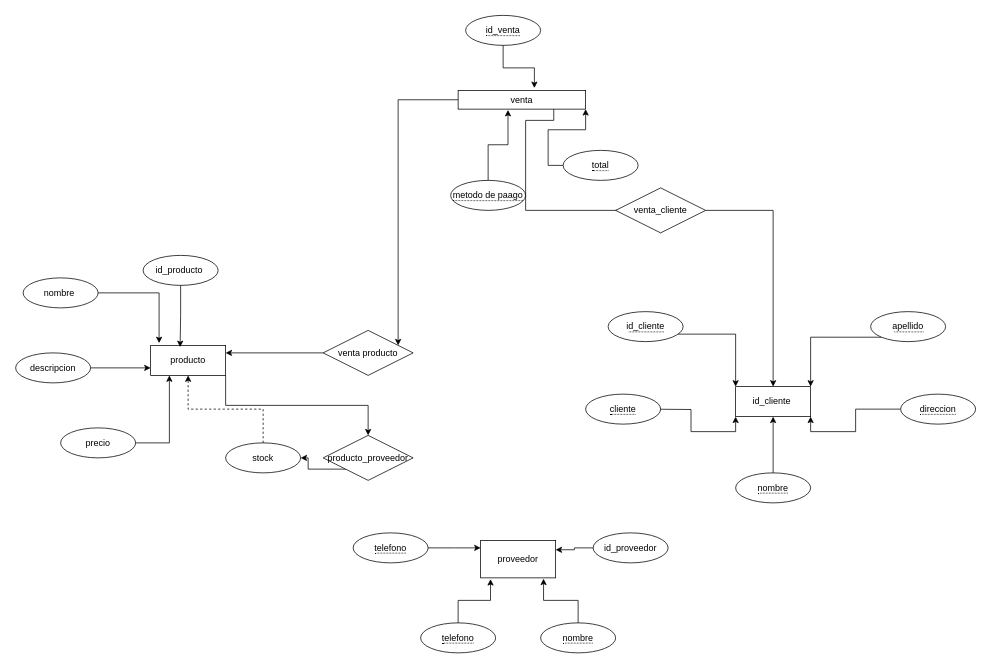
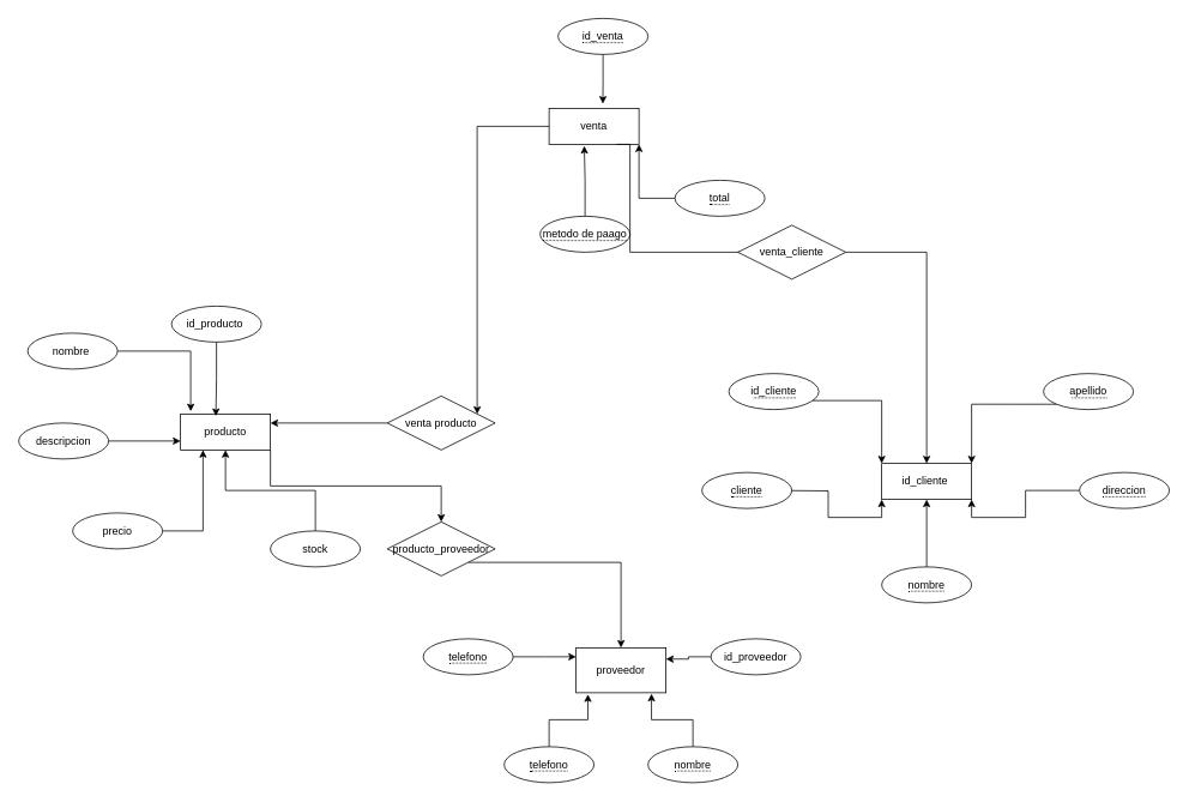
  <mxCell id="0" />
  <mxCell id="1" parent="0" />
  <mxCell id="2" value="&lt;font style=&quot;vertical-align: inherit;&quot;&gt;&lt;font style=&quot;vertical-align: inherit;&quot;&gt;proveedor&lt;/font&gt;&lt;/font&gt;" style="whiteSpace=wrap;html=1;align=center;" vertex="1" parent="1"><mxGeometry x="640" y="720" width="100" height="50" as="geometry" /></mxCell>
- <mxCell id="3" style="edgeStyle=orthogonalEdgeStyle;rounded=0;orthogonalLoop=1;jettySize=auto;html=1;exitX=1;exitY=1;exitDx=0;exitDy=0;" edge="1" parent="1" source="45" target="10"><mxGeometry relative="1" as="geometry" /></mxCell>
+ <mxCell id="3" style="edgeStyle=orthogonalEdgeStyle;rounded=0;orthogonalLoop=1;jettySize=auto;html=1;exitX=1;exitY=1;exitDx=0;exitDy=0;entryX=0.5;entryY=0;entryDx=0;entryDy=0;" edge="1" parent="1" source="45" target="2"><mxGeometry relative="1" as="geometry" /></mxCell>
  <mxCell id="4" value="&lt;font style=&quot;vertical-align: inherit;&quot;&gt;&lt;font style=&quot;vertical-align: inherit;&quot;&gt;producto&lt;/font&gt;&lt;/font&gt;" style="whiteSpace=wrap;html=1;align=center;" vertex="1" parent="1"><mxGeometry x="200" y="460" width="100" height="40" as="geometry" /></mxCell>
  <mxCell id="5" style="edgeStyle=orthogonalEdgeStyle;rounded=0;orthogonalLoop=1;jettySize=auto;html=1;exitX=0;exitY=0.5;exitDx=0;exitDy=0;entryX=1;entryY=0.25;entryDx=0;entryDy=0;" edge="1" parent="1" source="43" target="4"><mxGeometry relative="1" as="geometry" /></mxCell>
- <mxCell id="6" value="&lt;font style=&quot;vertical-align: inherit;&quot;&gt;&lt;font style=&quot;vertical-align: inherit;&quot;&gt;venta&lt;/font&gt;&lt;/font&gt;" style="whiteSpace=wrap;html=1;align=center;" vertex="1" parent="1"><mxGeometry x="610" y="120" width="170" height="25" as="geometry" /></mxCell>
+ <mxCell id="6" value="&lt;font style=&quot;vertical-align: inherit;&quot;&gt;&lt;font style=&quot;vertical-align: inherit;&quot;&gt;venta&lt;/font&gt;&lt;/font&gt;" style="whiteSpace=wrap;html=1;align=center;" vertex="1" parent="1"><mxGeometry x="610" y="120" width="100" height="40" as="geometry" /></mxCell>
  <mxCell id="7" value="&lt;font style=&quot;vertical-align: inherit;&quot;&gt;&lt;font style=&quot;vertical-align: inherit;&quot;&gt;&lt;font style=&quot;vertical-align: inherit;&quot;&gt;&lt;font style=&quot;vertical-align: inherit;&quot;&gt;id_cliente&amp;nbsp;&lt;/font&gt;&lt;/font&gt;&lt;/font&gt;&lt;/font&gt;" style="whiteSpace=wrap;html=1;align=center;" vertex="1" parent="1"><mxGeometry x="980" y="515" width="100" height="40" as="geometry" /></mxCell>
  <mxCell id="8" value="&lt;font style=&quot;vertical-align: inherit;&quot;&gt;&lt;font style=&quot;vertical-align: inherit;&quot;&gt;id_producto&amp;nbsp;&lt;/font&gt;&lt;/font&gt;" style="ellipse;whiteSpace=wrap;html=1;align=center;" vertex="1" parent="1"><mxGeometry x="190" y="340" width="100" height="40" as="geometry" /></mxCell>
- <mxCell id="9" style="edgeStyle=orthogonalEdgeStyle;rounded=0;orthogonalLoop=1;jettySize=auto;html=1;entryX=0.5;entryY=1;entryDx=0;entryDy=0;dashed=1;" edge="1" parent="1" source="10" target="4"><mxGeometry relative="1" as="geometry" /></mxCell>
+ <mxCell id="9" style="edgeStyle=orthogonalEdgeStyle;rounded=0;orthogonalLoop=1;jettySize=auto;html=1;entryX=0.5;entryY=1;entryDx=0;entryDy=0;" edge="1" parent="1" source="10" target="4"><mxGeometry relative="1" as="geometry" /></mxCell>
  <mxCell id="10" value="&lt;font style=&quot;vertical-align: inherit;&quot;&gt;&lt;font style=&quot;vertical-align: inherit;&quot;&gt;stock&lt;/font&gt;&lt;/font&gt;" style="ellipse;whiteSpace=wrap;html=1;align=center;" vertex="1" parent="1"><mxGeometry x="300" y="590" width="100" height="40" as="geometry" /></mxCell>
  <mxCell id="11" style="edgeStyle=orthogonalEdgeStyle;rounded=0;orthogonalLoop=1;jettySize=auto;html=1;entryX=0.25;entryY=1;entryDx=0;entryDy=0;" edge="1" parent="1" source="12" target="4"><mxGeometry relative="1" as="geometry" /></mxCell>
  <mxCell id="12" value="&lt;font style=&quot;vertical-align: inherit;&quot;&gt;&lt;font style=&quot;vertical-align: inherit;&quot;&gt;precio&lt;/font&gt;&lt;/font&gt;" style="ellipse;whiteSpace=wrap;html=1;align=center;" vertex="1" parent="1"><mxGeometry x="80" y="570" width="100" height="40" as="geometry" /></mxCell>
  <mxCell id="13" style="edgeStyle=orthogonalEdgeStyle;rounded=0;orthogonalLoop=1;jettySize=auto;html=1;exitX=1;exitY=0.5;exitDx=0;exitDy=0;entryX=0;entryY=0.75;entryDx=0;entryDy=0;" edge="1" parent="1" source="14" target="4"><mxGeometry relative="1" as="geometry" /></mxCell>
  <mxCell id="14" value="&lt;font style=&quot;vertical-align: inherit;&quot;&gt;&lt;font style=&quot;vertical-align: inherit;&quot;&gt;descripcion&lt;/font&gt;&lt;/font&gt;" style="ellipse;whiteSpace=wrap;html=1;align=center;" vertex="1" parent="1"><mxGeometry x="20" y="470" width="100" height="40" as="geometry" /></mxCell>
  <mxCell id="15" value="&lt;font style=&quot;vertical-align: inherit;&quot;&gt;&lt;font style=&quot;vertical-align: inherit;&quot;&gt;&lt;font style=&quot;vertical-align: inherit;&quot;&gt;&lt;font style=&quot;vertical-align: inherit;&quot;&gt;nombre&amp;nbsp;&lt;/font&gt;&lt;/font&gt;&lt;/font&gt;&lt;/font&gt;" style="ellipse;whiteSpace=wrap;html=1;align=center;" vertex="1" parent="1"><mxGeometry x="30" y="370" width="100" height="40" as="geometry" /></mxCell>
  <mxCell id="16" style="edgeStyle=orthogonalEdgeStyle;rounded=0;orthogonalLoop=1;jettySize=auto;html=1;entryX=0.113;entryY=-0.075;entryDx=0;entryDy=0;entryPerimeter=0;" edge="1" parent="1" source="15" target="4"><mxGeometry relative="1" as="geometry" /></mxCell>
  <mxCell id="17" style="edgeStyle=orthogonalEdgeStyle;rounded=0;orthogonalLoop=1;jettySize=auto;html=1;entryX=0.393;entryY=0.058;entryDx=0;entryDy=0;entryPerimeter=0;" edge="1" parent="1" source="8" target="4"><mxGeometry relative="1" as="geometry" /></mxCell>
  <mxCell id="18" value="&lt;span style=&quot;border-bottom: 1px dotted&quot;&gt;&lt;font style=&quot;vertical-align: inherit;&quot;&gt;&lt;font style=&quot;vertical-align: inherit;&quot;&gt;telefono&lt;/font&gt;&lt;/font&gt;&lt;/span&gt;" style="ellipse;whiteSpace=wrap;html=1;align=center;" vertex="1" parent="1"><mxGeometry x="560" y="830" width="100" height="40" as="geometry" /></mxCell>
  <mxCell id="19" value="&lt;span style=&quot;border-bottom: 1px dotted&quot;&gt;&lt;font style=&quot;vertical-align: inherit;&quot;&gt;&lt;font style=&quot;vertical-align: inherit;&quot;&gt;&lt;font style=&quot;vertical-align: inherit;&quot;&gt;&lt;font style=&quot;vertical-align: inherit;&quot;&gt;telefono&lt;/font&gt;&lt;/font&gt;&lt;/font&gt;&lt;/font&gt;&lt;/span&gt;" style="ellipse;whiteSpace=wrap;html=1;align=center;" vertex="1" parent="1"><mxGeometry x="470" y="710" width="100" height="40" as="geometry" /></mxCell>
  <mxCell id="20" value="&lt;span style=&quot;border-bottom: 1px dotted&quot;&gt;&lt;font style=&quot;vertical-align: inherit;&quot;&gt;&lt;font style=&quot;vertical-align: inherit;&quot;&gt;nombre&lt;/font&gt;&lt;/font&gt;&lt;/span&gt;" style="ellipse;whiteSpace=wrap;html=1;align=center;" vertex="1" parent="1"><mxGeometry x="720" y="830" width="100" height="40" as="geometry" /></mxCell>
  <mxCell id="21" style="edgeStyle=orthogonalEdgeStyle;rounded=0;orthogonalLoop=1;jettySize=auto;html=1;exitX=0;exitY=0.5;exitDx=0;exitDy=0;entryX=1;entryY=0.25;entryDx=0;entryDy=0;" edge="1" parent="1" source="22" target="2"><mxGeometry relative="1" as="geometry" /></mxCell>
  <mxCell id="22" value="&lt;font style=&quot;vertical-align: inherit;&quot;&gt;&lt;font style=&quot;vertical-align: inherit;&quot;&gt;&lt;font style=&quot;vertical-align: inherit;&quot;&gt;&lt;font style=&quot;vertical-align: inherit;&quot;&gt;id_proveedor&lt;/font&gt;&lt;/font&gt;&lt;/font&gt;&lt;/font&gt;" style="ellipse;whiteSpace=wrap;html=1;align=center;" vertex="1" parent="1"><mxGeometry x="790" y="710" width="100" height="40" as="geometry" /></mxCell>
  <mxCell id="23" style="edgeStyle=orthogonalEdgeStyle;rounded=0;orthogonalLoop=1;jettySize=auto;html=1;exitX=0;exitY=0.5;exitDx=0;exitDy=0;entryX=1;entryY=1;entryDx=0;entryDy=0;" edge="1" parent="1" source="24" target="6"><mxGeometry relative="1" as="geometry" /></mxCell>
  <mxCell id="24" value="&lt;span style=&quot;border-bottom: 1px dotted&quot;&gt;&lt;font style=&quot;vertical-align: inherit;&quot;&gt;&lt;font style=&quot;vertical-align: inherit;&quot;&gt;total&lt;/font&gt;&lt;/font&gt;&lt;/span&gt;" style="ellipse;whiteSpace=wrap;html=1;align=center;" vertex="1" parent="1"><mxGeometry x="750" y="200" width="100" height="40" as="geometry" /></mxCell>
  <mxCell id="25" value="&lt;span style=&quot;border-bottom: 1px dotted&quot;&gt;&lt;font style=&quot;vertical-align: inherit;&quot;&gt;&lt;font style=&quot;vertical-align: inherit;&quot;&gt;id_venta&lt;/font&gt;&lt;/font&gt;&lt;/span&gt;" style="ellipse;whiteSpace=wrap;html=1;align=center;" vertex="1" parent="1"><mxGeometry x="620" y="20" width="100" height="40" as="geometry" /></mxCell>
  <mxCell id="26" value="&lt;span style=&quot;border-bottom: 1px dotted&quot;&gt;&lt;font style=&quot;vertical-align: inherit;&quot;&gt;&lt;font style=&quot;vertical-align: inherit;&quot;&gt;metodo de paago&lt;/font&gt;&lt;/font&gt;&lt;/span&gt;" style="ellipse;whiteSpace=wrap;html=1;align=center;" vertex="1" parent="1"><mxGeometry x="600" y="240" width="100" height="40" as="geometry" /></mxCell>
  <mxCell id="27" style="edgeStyle=orthogonalEdgeStyle;rounded=0;orthogonalLoop=1;jettySize=auto;html=1;exitX=0;exitY=0.5;exitDx=0;exitDy=0;entryX=1;entryY=1;entryDx=0;entryDy=0;" edge="1" parent="1" source="28" target="7"><mxGeometry relative="1" as="geometry" /></mxCell>
  <mxCell id="28" value="&lt;span style=&quot;border-bottom: 1px dotted&quot;&gt;&lt;font style=&quot;vertical-align: inherit;&quot;&gt;&lt;font style=&quot;vertical-align: inherit;&quot;&gt;direccion&lt;/font&gt;&lt;/font&gt;&lt;/span&gt;" style="ellipse;whiteSpace=wrap;html=1;align=center;" vertex="1" parent="1"><mxGeometry x="1200" y="525" width="100" height="40" as="geometry" /></mxCell>
  <mxCell id="29" style="edgeStyle=orthogonalEdgeStyle;rounded=0;orthogonalLoop=1;jettySize=auto;html=1;entryX=0;entryY=0;entryDx=0;entryDy=0;" edge="1" parent="1" source="30" target="7"><mxGeometry relative="1" as="geometry"><Array as="points"><mxPoint x="980" y="445" /></Array></mxGeometry></mxCell>
  <mxCell id="30" value="&lt;span style=&quot;border-bottom: 1px dotted&quot;&gt;&lt;font style=&quot;vertical-align: inherit;&quot;&gt;&lt;font style=&quot;vertical-align: inherit;&quot;&gt;id_cliente&lt;/font&gt;&lt;/font&gt;&lt;/span&gt;" style="ellipse;whiteSpace=wrap;html=1;align=center;" vertex="1" parent="1"><mxGeometry x="810" y="415" width="100" height="40" as="geometry" /></mxCell>
  <mxCell id="31" style="edgeStyle=orthogonalEdgeStyle;rounded=0;orthogonalLoop=1;jettySize=auto;html=1;exitX=0;exitY=1;exitDx=0;exitDy=0;entryX=1;entryY=0;entryDx=0;entryDy=0;" edge="1" parent="1" source="32" target="7"><mxGeometry relative="1" as="geometry" /></mxCell>
  <mxCell id="32" value="&lt;span style=&quot;border-bottom: 1px dotted&quot;&gt;&lt;font style=&quot;vertical-align: inherit;&quot;&gt;&lt;font style=&quot;vertical-align: inherit;&quot;&gt;apellido&lt;/font&gt;&lt;/font&gt;&lt;/span&gt;" style="ellipse;whiteSpace=wrap;html=1;align=center;" vertex="1" parent="1"><mxGeometry x="1160" y="415" width="100" height="40" as="geometry" /></mxCell>
  <mxCell id="33" style="edgeStyle=orthogonalEdgeStyle;rounded=0;orthogonalLoop=1;jettySize=auto;html=1;" edge="1" parent="1" source="34" target="7"><mxGeometry relative="1" as="geometry" /></mxCell>
  <mxCell id="34" value="&lt;span style=&quot;border-bottom: 1px dotted&quot;&gt;&lt;font style=&quot;vertical-align: inherit;&quot;&gt;&lt;font style=&quot;vertical-align: inherit;&quot;&gt;nombre&lt;/font&gt;&lt;/font&gt;&lt;/span&gt;" style="ellipse;whiteSpace=wrap;html=1;align=center;" vertex="1" parent="1"><mxGeometry x="980" y="630" width="100" height="40" as="geometry" /></mxCell>
  <mxCell id="35" style="edgeStyle=orthogonalEdgeStyle;rounded=0;orthogonalLoop=1;jettySize=auto;html=1;entryX=0;entryY=1;entryDx=0;entryDy=0;" edge="1" parent="1" target="7"><mxGeometry relative="1" as="geometry"><mxPoint x="860" y="545" as="sourcePoint" /></mxGeometry></mxCell>
  <mxCell id="36" value="&lt;span style=&quot;border-bottom: 1px dotted&quot;&gt;&lt;font style=&quot;vertical-align: inherit;&quot;&gt;&lt;font style=&quot;vertical-align: inherit;&quot;&gt;cliente&lt;/font&gt;&lt;/font&gt;&lt;/span&gt;" style="ellipse;whiteSpace=wrap;html=1;align=center;" vertex="1" parent="1"><mxGeometry x="780" y="525" width="100" height="40" as="geometry" /></mxCell>
  <mxCell id="37" style="edgeStyle=orthogonalEdgeStyle;rounded=0;orthogonalLoop=1;jettySize=auto;html=1;exitX=1;exitY=0.5;exitDx=0;exitDy=0;" edge="1" parent="1" source="19"><mxGeometry relative="1" as="geometry"><mxPoint x="640" y="730" as="targetPoint" /></mxGeometry></mxCell>
  <mxCell id="38" style="edgeStyle=orthogonalEdgeStyle;rounded=0;orthogonalLoop=1;jettySize=auto;html=1;exitX=0.5;exitY=0;exitDx=0;exitDy=0;entryX=0.132;entryY=1.033;entryDx=0;entryDy=0;entryPerimeter=0;" edge="1" parent="1" source="18" target="2"><mxGeometry relative="1" as="geometry" /></mxCell>
  <mxCell id="39" style="edgeStyle=orthogonalEdgeStyle;rounded=0;orthogonalLoop=1;jettySize=auto;html=1;exitX=0.5;exitY=0;exitDx=0;exitDy=0;entryX=0.839;entryY=1.021;entryDx=0;entryDy=0;entryPerimeter=0;" edge="1" parent="1" source="20" target="2"><mxGeometry relative="1" as="geometry" /></mxCell>
  <mxCell id="40" style="edgeStyle=orthogonalEdgeStyle;rounded=0;orthogonalLoop=1;jettySize=auto;html=1;entryX=0.598;entryY=-0.127;entryDx=0;entryDy=0;entryPerimeter=0;" edge="1" parent="1" source="25" target="6"><mxGeometry relative="1" as="geometry" /></mxCell>
  <mxCell id="41" style="edgeStyle=orthogonalEdgeStyle;rounded=0;orthogonalLoop=1;jettySize=auto;html=1;entryX=0.391;entryY=1.046;entryDx=0;entryDy=0;entryPerimeter=0;" edge="1" parent="1" source="26" target="6"><mxGeometry relative="1" as="geometry" /></mxCell>
  <mxCell id="42" value="" style="edgeStyle=orthogonalEdgeStyle;rounded=0;orthogonalLoop=1;jettySize=auto;html=1;exitX=0;exitY=0.5;exitDx=0;exitDy=0;entryX=1;entryY=0.25;entryDx=0;entryDy=0;" edge="1" parent="1" source="6" target="43"><mxGeometry relative="1" as="geometry"><mxPoint x="420" y="150" as="sourcePoint" /><mxPoint x="300" y="470" as="targetPoint" /></mxGeometry></mxCell>
  <mxCell id="43" value="&lt;font style=&quot;vertical-align: inherit;&quot;&gt;&lt;font style=&quot;vertical-align: inherit;&quot;&gt;venta producto&lt;/font&gt;&lt;/font&gt;" style="shape=rhombus;perimeter=rhombusPerimeter;whiteSpace=wrap;html=1;align=center;" vertex="1" parent="1"><mxGeometry x="430" y="440" width="120" height="60" as="geometry" /></mxCell>
  <mxCell id="44" value="" style="edgeStyle=orthogonalEdgeStyle;rounded=0;orthogonalLoop=1;jettySize=auto;html=1;exitX=1;exitY=1;exitDx=0;exitDy=0;entryX=0.5;entryY=0;entryDx=0;entryDy=0;" edge="1" parent="1" source="4" target="45"><mxGeometry relative="1" as="geometry"><mxPoint x="300" y="500" as="sourcePoint" /><mxPoint x="530" y="720" as="targetPoint" /></mxGeometry></mxCell>
  <mxCell id="45" value="&lt;font style=&quot;vertical-align: inherit;&quot;&gt;&lt;font style=&quot;vertical-align: inherit;&quot;&gt;producto_proveedor&lt;/font&gt;&lt;/font&gt;" style="shape=rhombus;perimeter=rhombusPerimeter;whiteSpace=wrap;html=1;align=center;" vertex="1" parent="1"><mxGeometry x="430" y="580" width="120" height="60" as="geometry" /></mxCell>
  <mxCell id="46" value="" style="edgeStyle=orthogonalEdgeStyle;rounded=0;orthogonalLoop=1;jettySize=auto;html=1;exitX=0.75;exitY=1;exitDx=0;exitDy=0;entryX=0.5;entryY=1;entryDx=0;entryDy=0;" edge="1" parent="1" source="6" target="48"><mxGeometry relative="1" as="geometry"><mxPoint x="685" y="160" as="sourcePoint" /><mxPoint x="1140" y="225" as="targetPoint" /><Array as="points"><mxPoint x="700" y="160" /><mxPoint x="700" y="280" /></Array></mxGeometry></mxCell>
  <mxCell id="47" style="edgeStyle=orthogonalEdgeStyle;rounded=0;orthogonalLoop=1;jettySize=auto;html=1;entryX=0.5;entryY=0;entryDx=0;entryDy=0;" edge="1" parent="1" source="48" target="7"><mxGeometry relative="1" as="geometry" /></mxCell>
  <mxCell id="48" value="&lt;font style=&quot;vertical-align: inherit;&quot;&gt;&lt;font style=&quot;vertical-align: inherit;&quot;&gt;venta_cliente&lt;/font&gt;&lt;/font&gt;" style="shape=rhombus;perimeter=rhombusPerimeter;whiteSpace=wrap;html=1;align=center;" vertex="1" parent="1"><mxGeometry x="820" y="250" width="120" height="60" as="geometry" /></mxCell>
